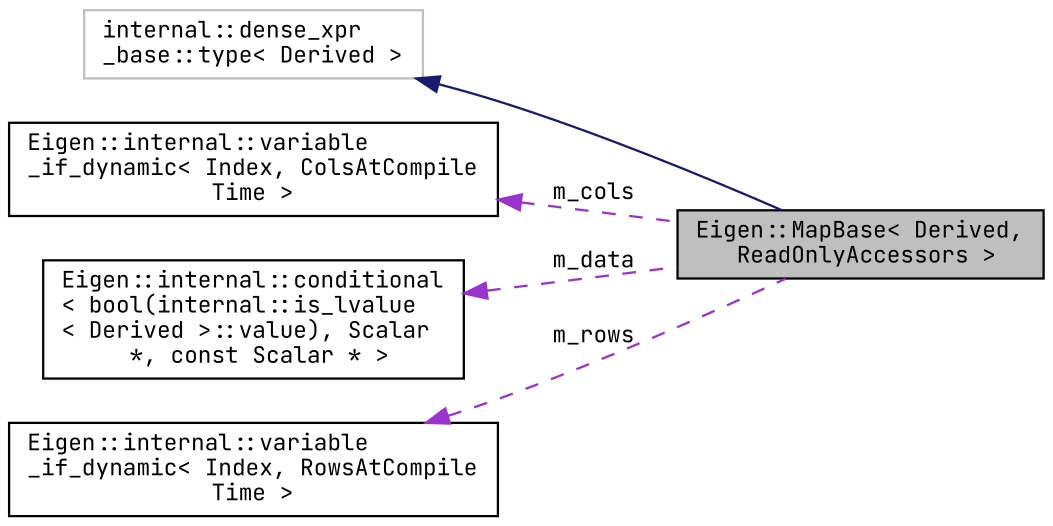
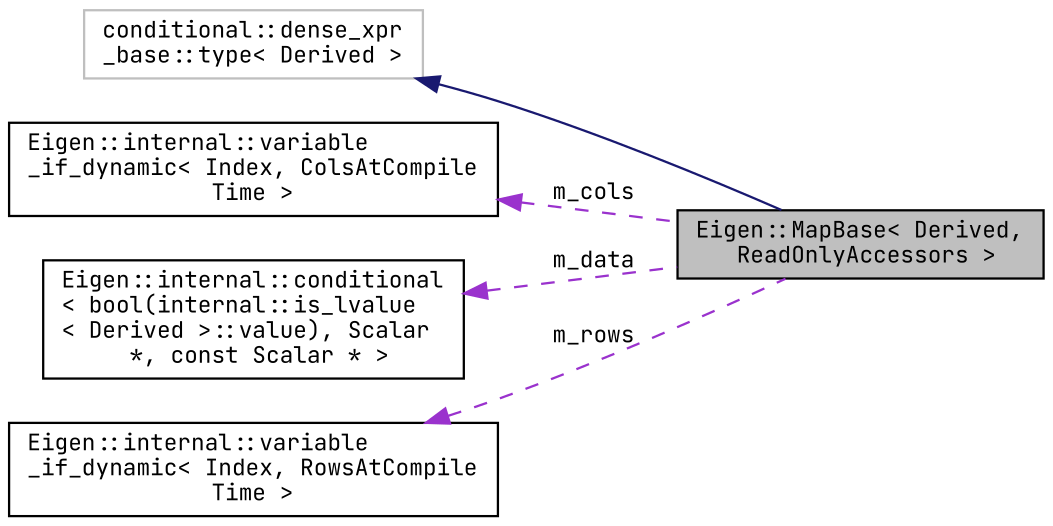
  digraph {
    rankdir=LR
    fontname="JetBrains Mono"
    node [color=black fillcolor=white fontname="JetBrains Mono" fontsize=10 shape=record style=filled]
    edge [color=darkorchid3 dir=back fontname="JetBrains Mono" fontsize=10 labelfontname=Helvetica labelfontsize=10 style=dashed]
    n1 [fillcolor=grey75 fontcolor=black height=0.2 label="Eigen::MapBase\< Derived,\l ReadOnlyAccessors \>" width=0.4]
-   n2 [color=grey75 height=0.2 label="internal::dense_xpr\l_base::type\< Derived \>" width=0.4]
+   n2 [color=grey75 height=0.2 label="conditional::dense_xpr\l_base::type\< Derived \>" width=0.4]
    n3 [height=0.2 label="Eigen::internal::variable\l_if_dynamic\< Index, ColsAtCompile\lTime \>" width=0.4]
    n4 [height=0.2 label="Eigen::internal::conditional\l\< bool(internal::is_lvalue\l\< Derived \>::value), Scalar\l *, const Scalar * \>" width=0.4]
    n5 [height=0.2 label="Eigen::internal::variable\l_if_dynamic\< Index, RowsAtCompile\lTime \>" width=0.4]
    n2 -> n1 [color=midnightblue style=solid]
    n3 -> n1 [label=" m_cols"]
    n4 -> n1 [label=" m_data"]
    n5 -> n1 [label=" m_rows"]
  }
